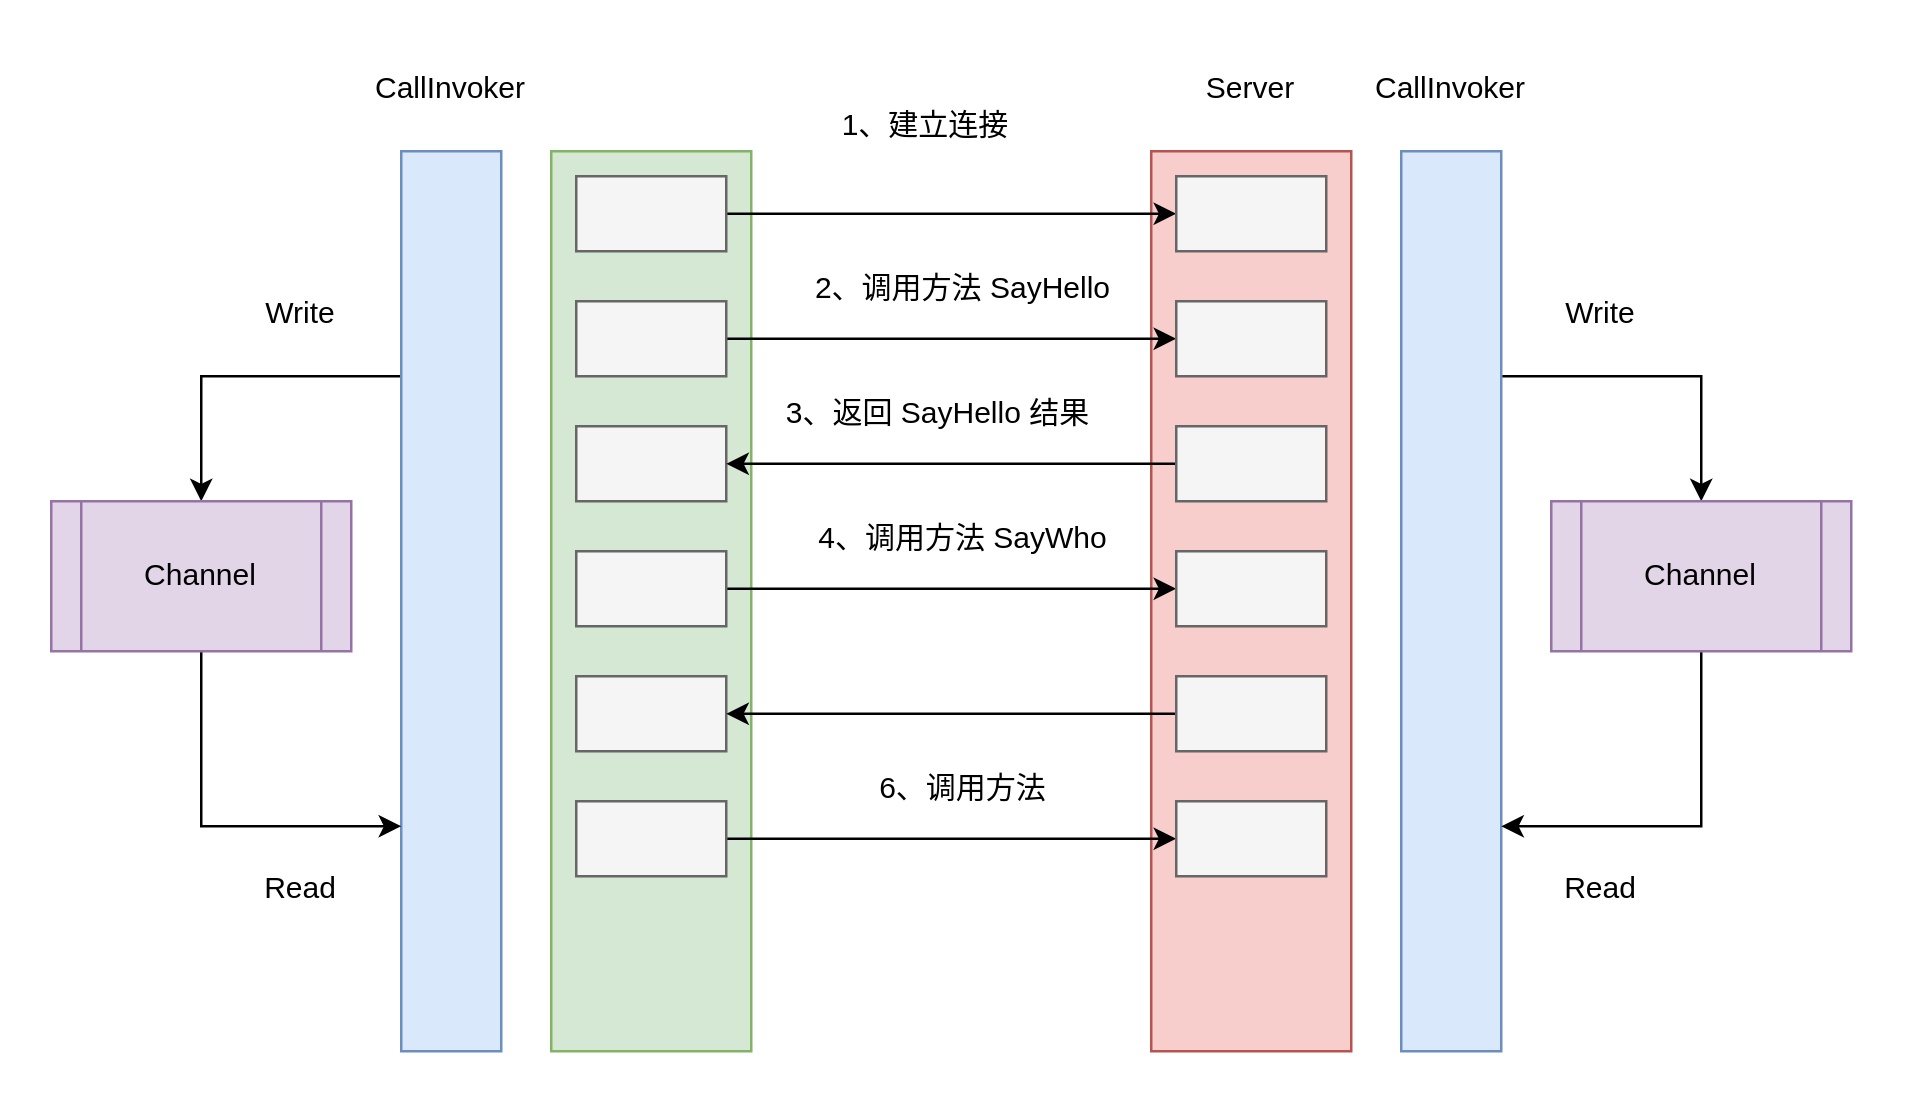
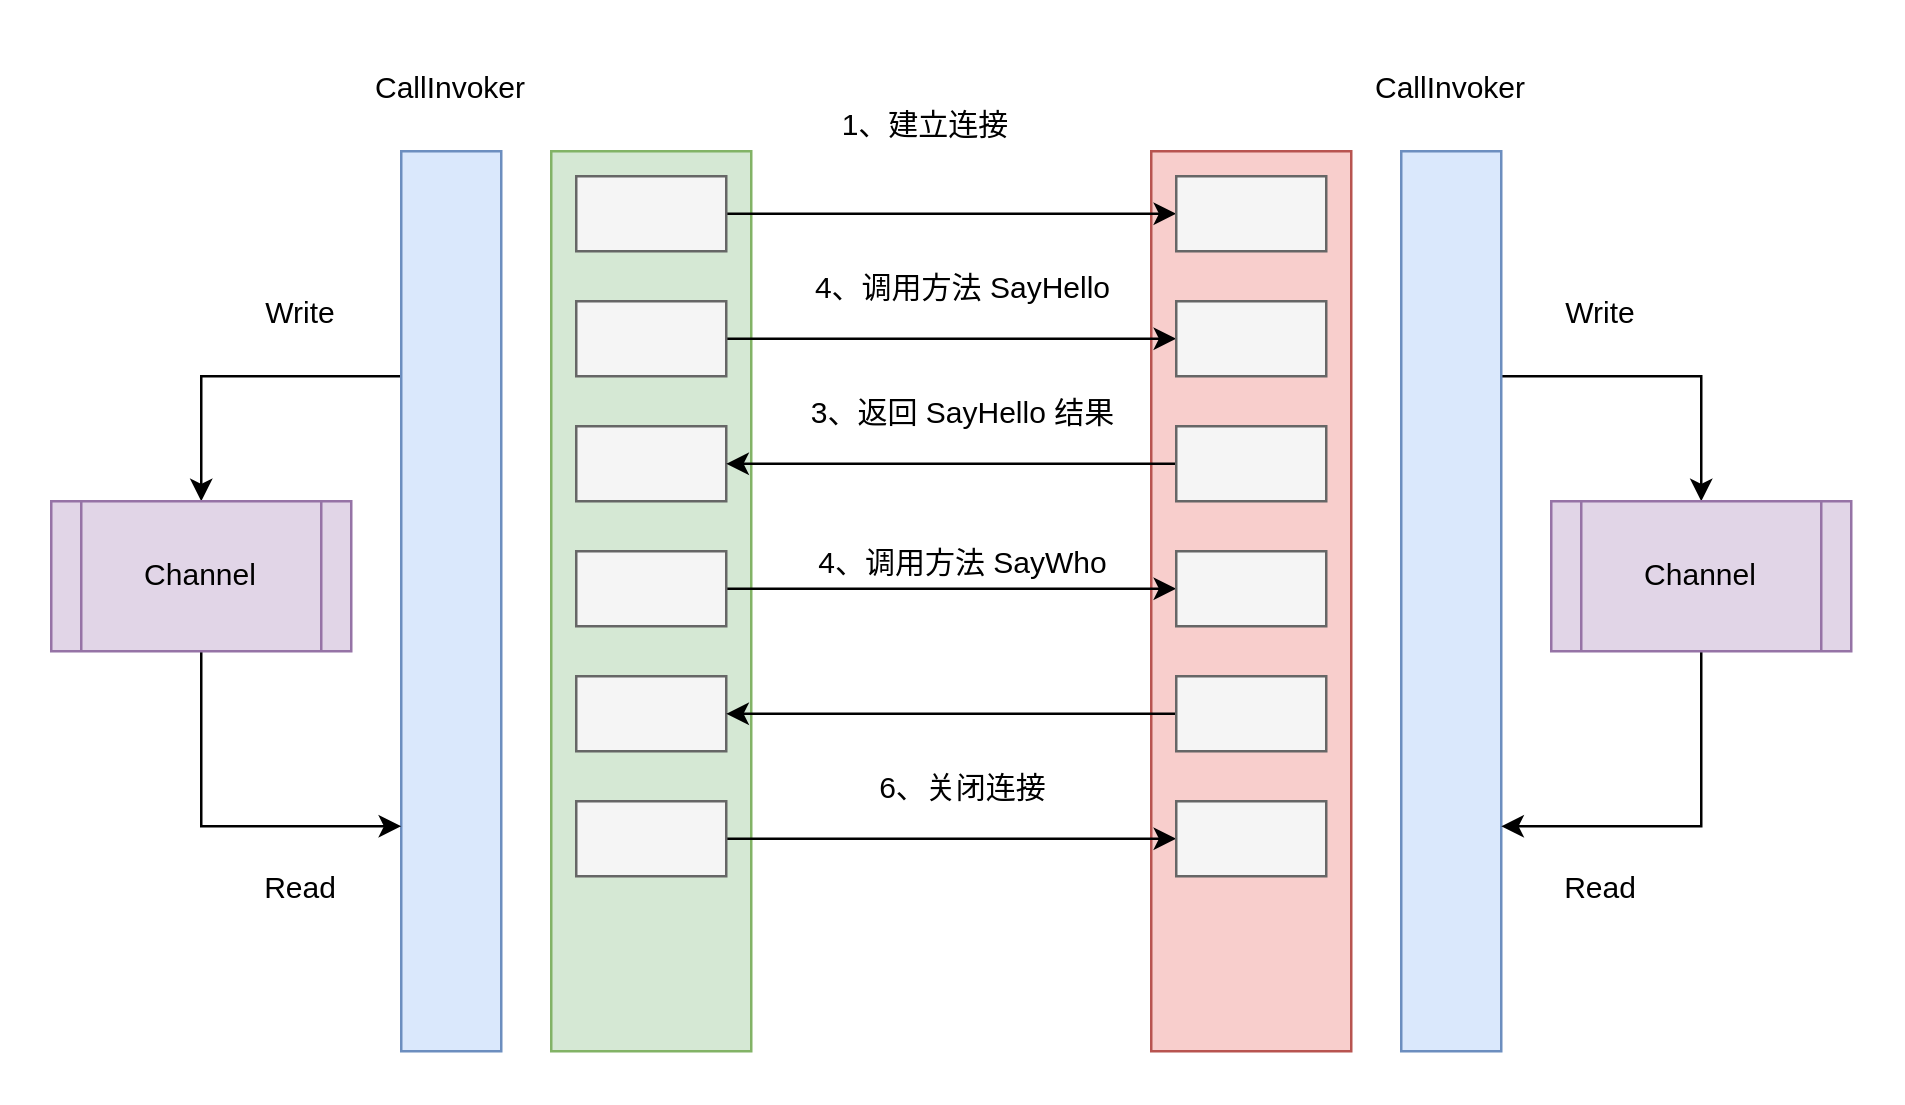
  <mxCell id="0" />
  <mxCell id="1" parent="0" />
  <mxCell id="2" value="" style="rounded=0;whiteSpace=wrap;html=1;fillColor=#d5e8d4;strokeColor=#82b366;" vertex="1" parent="1"><mxGeometry x="220" y="60" width="80" height="360" as="geometry" /></mxCell>
  <mxCell id="3" value="" style="rounded=0;whiteSpace=wrap;html=1;fillColor=#f8cecc;strokeColor=#b85450;" vertex="1" parent="1"><mxGeometry x="460" y="60" width="80" height="360" as="geometry" /></mxCell>
  <mxCell id="4" style="edgeStyle=orthogonalEdgeStyle;rounded=0;orthogonalLoop=1;jettySize=auto;html=1;exitX=1;exitY=0.5;exitDx=0;exitDy=0;entryX=0;entryY=0.5;entryDx=0;entryDy=0;" edge="1" parent="1" source="5" target="6"><mxGeometry relative="1" as="geometry" /></mxCell>
  <mxCell id="5" value="" style="rounded=0;whiteSpace=wrap;html=1;fillColor=#f5f5f5;strokeColor=#666666;fontColor=#333333;" vertex="1" parent="1"><mxGeometry x="230" y="70" width="60" height="30" as="geometry" /></mxCell>
  <mxCell id="6" value="" style="rounded=0;whiteSpace=wrap;html=1;fillColor=#f5f5f5;strokeColor=#666666;fontColor=#333333;" vertex="1" parent="1"><mxGeometry x="470" y="70" width="60" height="30" as="geometry" /></mxCell>
  <mxCell id="7" value="1、建立连接" style="text;html=1;strokeColor=none;fillColor=none;align=center;verticalAlign=middle;whiteSpace=wrap;rounded=0;" vertex="1" parent="1"><mxGeometry x="335" y="35" width="70" height="30" as="geometry" /></mxCell>
  <mxCell id="8" style="edgeStyle=orthogonalEdgeStyle;rounded=0;orthogonalLoop=1;jettySize=auto;html=1;exitX=1;exitY=0.5;exitDx=0;exitDy=0;entryX=0;entryY=0.5;entryDx=0;entryDy=0;" edge="1" parent="1" source="9" target="10"><mxGeometry relative="1" as="geometry" /></mxCell>
  <mxCell id="9" value="" style="rounded=0;whiteSpace=wrap;html=1;fillColor=#f5f5f5;strokeColor=#666666;fontColor=#333333;" vertex="1" parent="1"><mxGeometry x="230" y="120" width="60" height="30" as="geometry" /></mxCell>
  <mxCell id="10" value="" style="rounded=0;whiteSpace=wrap;html=1;fillColor=#f5f5f5;strokeColor=#666666;fontColor=#333333;" vertex="1" parent="1"><mxGeometry x="470" y="120" width="60" height="30" as="geometry" /></mxCell>
- <mxCell id="11" value="2、调用方法 SayHello" style="text;html=1;strokeColor=none;fillColor=none;align=center;verticalAlign=middle;whiteSpace=wrap;rounded=0;" vertex="1" parent="1"><mxGeometry x="320" y="100" width="130" height="30" as="geometry" /></mxCell>
+ <mxCell id="11" value="4、调用方法 SayHello" style="text;html=1;strokeColor=none;fillColor=none;align=center;verticalAlign=middle;whiteSpace=wrap;rounded=0;" vertex="1" parent="1"><mxGeometry x="320" y="100" width="130" height="30" as="geometry" /></mxCell>
  <mxCell id="12" value="" style="rounded=0;whiteSpace=wrap;html=1;fillColor=#f5f5f5;strokeColor=#666666;fontColor=#333333;" vertex="1" parent="1"><mxGeometry x="230" y="170" width="60" height="30" as="geometry" /></mxCell>
  <mxCell id="13" style="edgeStyle=orthogonalEdgeStyle;rounded=0;orthogonalLoop=1;jettySize=auto;html=1;exitX=0;exitY=0.5;exitDx=0;exitDy=0;entryX=1;entryY=0.5;entryDx=0;entryDy=0;" edge="1" parent="1" source="14" target="12"><mxGeometry relative="1" as="geometry" /></mxCell>
  <mxCell id="14" value="" style="rounded=0;whiteSpace=wrap;html=1;fillColor=#f5f5f5;strokeColor=#666666;fontColor=#333333;" vertex="1" parent="1"><mxGeometry x="470" y="170" width="60" height="30" as="geometry" /></mxCell>
- <mxCell id="15" value="3、返回 SayHello&amp;nbsp;结果" style="text;html=1;strokeColor=none;fillColor=none;align=center;verticalAlign=middle;whiteSpace=wrap;rounded=0;" vertex="1" parent="1"><mxGeometry x="310" y="150" width="130" height="30" as="geometry" /></mxCell>
+ <mxCell id="15" value="3、返回 SayHello&amp;nbsp;结果" style="text;html=1;strokeColor=none;fillColor=none;align=center;verticalAlign=middle;whiteSpace=wrap;rounded=0;" vertex="1" parent="1"><mxGeometry x="320" y="150" width="130" height="30" as="geometry" /></mxCell>
  <mxCell id="16" style="edgeStyle=orthogonalEdgeStyle;rounded=0;orthogonalLoop=1;jettySize=auto;html=1;exitX=1;exitY=0.5;exitDx=0;exitDy=0;entryX=0;entryY=0.5;entryDx=0;entryDy=0;" edge="1" parent="1" source="17" target="18"><mxGeometry relative="1" as="geometry" /></mxCell>
  <mxCell id="17" value="" style="rounded=0;whiteSpace=wrap;html=1;fillColor=#f5f5f5;strokeColor=#666666;fontColor=#333333;" vertex="1" parent="1"><mxGeometry x="230" y="220" width="60" height="30" as="geometry" /></mxCell>
  <mxCell id="18" value="" style="rounded=0;whiteSpace=wrap;html=1;fillColor=#f5f5f5;strokeColor=#666666;fontColor=#333333;" vertex="1" parent="1"><mxGeometry x="470" y="220" width="60" height="30" as="geometry" /></mxCell>
  <mxCell id="19" value="" style="rounded=0;whiteSpace=wrap;html=1;fillColor=#f5f5f5;strokeColor=#666666;fontColor=#333333;" vertex="1" parent="1"><mxGeometry x="230" y="270" width="60" height="30" as="geometry" /></mxCell>
  <mxCell id="20" style="edgeStyle=orthogonalEdgeStyle;rounded=0;orthogonalLoop=1;jettySize=auto;html=1;exitX=0;exitY=0.5;exitDx=0;exitDy=0;entryX=1;entryY=0.5;entryDx=0;entryDy=0;" edge="1" parent="1" source="21" target="19"><mxGeometry relative="1" as="geometry" /></mxCell>
  <mxCell id="21" value="" style="rounded=0;whiteSpace=wrap;html=1;fillColor=#f5f5f5;strokeColor=#666666;fontColor=#333333;" vertex="1" parent="1"><mxGeometry x="470" y="270" width="60" height="30" as="geometry" /></mxCell>
- <mxCell id="22" value="4、调用方法 SayWho" style="text;html=1;strokeColor=none;fillColor=none;align=center;verticalAlign=middle;whiteSpace=wrap;rounded=0;" vertex="1" parent="1"><mxGeometry x="320" y="200" width="130" height="30" as="geometry" /></mxCell>
+ <mxCell id="22" value="4、调用方法 SayWho" style="text;html=1;strokeColor=none;fillColor=none;align=center;verticalAlign=middle;whiteSpace=wrap;rounded=0;" vertex="1" parent="1"><mxGeometry x="320" y="210" width="130" height="30" as="geometry" /></mxCell>
  <mxCell id="23" style="edgeStyle=orthogonalEdgeStyle;rounded=0;orthogonalLoop=1;jettySize=auto;html=1;exitX=0;exitY=0.25;exitDx=0;exitDy=0;entryX=0.5;entryY=0;entryDx=0;entryDy=0;" edge="1" parent="1" source="24" target="28"><mxGeometry relative="1" as="geometry"><Array as="points"><mxPoint x="80" y="150" /></Array></mxGeometry></mxCell>
  <mxCell id="24" value="" style="rounded=0;whiteSpace=wrap;html=1;fillColor=#dae8fc;strokeColor=#6c8ebf;" vertex="1" parent="1"><mxGeometry x="160" y="60" width="40" height="360" as="geometry" /></mxCell>
  <mxCell id="25" style="edgeStyle=orthogonalEdgeStyle;rounded=0;orthogonalLoop=1;jettySize=auto;html=1;exitX=1;exitY=0.25;exitDx=0;exitDy=0;entryX=0.5;entryY=0;entryDx=0;entryDy=0;" edge="1" parent="1" source="26" target="30"><mxGeometry relative="1" as="geometry"><Array as="points"><mxPoint x="680" y="150" /></Array></mxGeometry></mxCell>
  <mxCell id="26" value="" style="rounded=0;whiteSpace=wrap;html=1;fillColor=#dae8fc;strokeColor=#6c8ebf;" vertex="1" parent="1"><mxGeometry x="560" y="60" width="40" height="360" as="geometry" /></mxCell>
  <mxCell id="27" style="edgeStyle=orthogonalEdgeStyle;rounded=0;orthogonalLoop=1;jettySize=auto;html=1;exitX=0.5;exitY=1;exitDx=0;exitDy=0;entryX=0;entryY=0.75;entryDx=0;entryDy=0;" edge="1" parent="1" source="28" target="24"><mxGeometry relative="1" as="geometry" /></mxCell>
  <mxCell id="28" value="Channel" style="shape=process;whiteSpace=wrap;html=1;backgroundOutline=1;fillColor=#e1d5e7;strokeColor=#9673a6;" vertex="1" parent="1"><mxGeometry x="20" y="200" width="120" height="60" as="geometry" /></mxCell>
  <mxCell id="29" style="edgeStyle=orthogonalEdgeStyle;rounded=0;orthogonalLoop=1;jettySize=auto;html=1;exitX=0.5;exitY=1;exitDx=0;exitDy=0;entryX=1;entryY=0.75;entryDx=0;entryDy=0;" edge="1" parent="1" source="30" target="26"><mxGeometry relative="1" as="geometry" /></mxCell>
  <mxCell id="30" value="Channel" style="shape=process;whiteSpace=wrap;html=1;backgroundOutline=1;fillColor=#e1d5e7;strokeColor=#9673a6;" vertex="1" parent="1"><mxGeometry x="620" y="200" width="120" height="60" as="geometry" /></mxCell>
  <mxCell id="31" style="edgeStyle=orthogonalEdgeStyle;rounded=0;orthogonalLoop=1;jettySize=auto;html=1;exitX=1;exitY=0.5;exitDx=0;exitDy=0;entryX=0;entryY=0.5;entryDx=0;entryDy=0;" edge="1" parent="1" source="32" target="33"><mxGeometry relative="1" as="geometry" /></mxCell>
  <mxCell id="32" value="" style="rounded=0;whiteSpace=wrap;html=1;fillColor=#f5f5f5;strokeColor=#666666;fontColor=#333333;" vertex="1" parent="1"><mxGeometry x="230" y="320" width="60" height="30" as="geometry" /></mxCell>
  <mxCell id="33" value="" style="rounded=0;whiteSpace=wrap;html=1;fillColor=#f5f5f5;strokeColor=#666666;fontColor=#333333;" vertex="1" parent="1"><mxGeometry x="470" y="320" width="60" height="30" as="geometry" /></mxCell>
- <mxCell id="34" value="6、调用方法" style="text;html=1;strokeColor=none;fillColor=none;align=center;verticalAlign=middle;whiteSpace=wrap;rounded=0;" vertex="1" parent="1"><mxGeometry x="320" y="300" width="130" height="30" as="geometry" /></mxCell>
+ <mxCell id="34" value="6、关闭连接" style="text;html=1;strokeColor=none;fillColor=none;align=center;verticalAlign=middle;whiteSpace=wrap;rounded=0;" vertex="1" parent="1"><mxGeometry x="320" y="300" width="130" height="30" as="geometry" /></mxCell>
  <mxCell id="35" value="CallInvoker" style="text;html=1;strokeColor=none;fillColor=none;align=center;verticalAlign=middle;whiteSpace=wrap;rounded=0;" vertex="1" parent="1"><mxGeometry x="150" y="20" width="60" height="30" as="geometry" /></mxCell>
  <mxCell id="36" value="CallInvoker" style="text;html=1;strokeColor=none;fillColor=none;align=center;verticalAlign=middle;whiteSpace=wrap;rounded=0;" vertex="1" parent="1"><mxGeometry x="550" y="20" width="60" height="30" as="geometry" /></mxCell>
- <mxCell id="37" value="Server" style="text;html=1;strokeColor=none;fillColor=none;align=center;verticalAlign=middle;whiteSpace=wrap;rounded=0;" vertex="1" parent="1"><mxGeometry x="470" y="20" width="60" height="30" as="geometry" /></mxCell>
  <mxCell id="38" value="Write" style="text;html=1;strokeColor=none;fillColor=none;align=center;verticalAlign=middle;whiteSpace=wrap;rounded=0;" vertex="1" parent="1"><mxGeometry x="90" y="110" width="60" height="30" as="geometry" /></mxCell>
  <mxCell id="39" value="Read" style="text;html=1;strokeColor=none;fillColor=none;align=center;verticalAlign=middle;whiteSpace=wrap;rounded=0;" vertex="1" parent="1"><mxGeometry x="90" y="340" width="60" height="30" as="geometry" /></mxCell>
  <mxCell id="40" value="Write" style="text;html=1;strokeColor=none;fillColor=none;align=center;verticalAlign=middle;whiteSpace=wrap;rounded=0;" vertex="1" parent="1"><mxGeometry x="610" y="110" width="60" height="30" as="geometry" /></mxCell>
  <mxCell id="41" value="Read" style="text;html=1;strokeColor=none;fillColor=none;align=center;verticalAlign=middle;whiteSpace=wrap;rounded=0;" vertex="1" parent="1"><mxGeometry x="610" y="340" width="60" height="30" as="geometry" /></mxCell>
